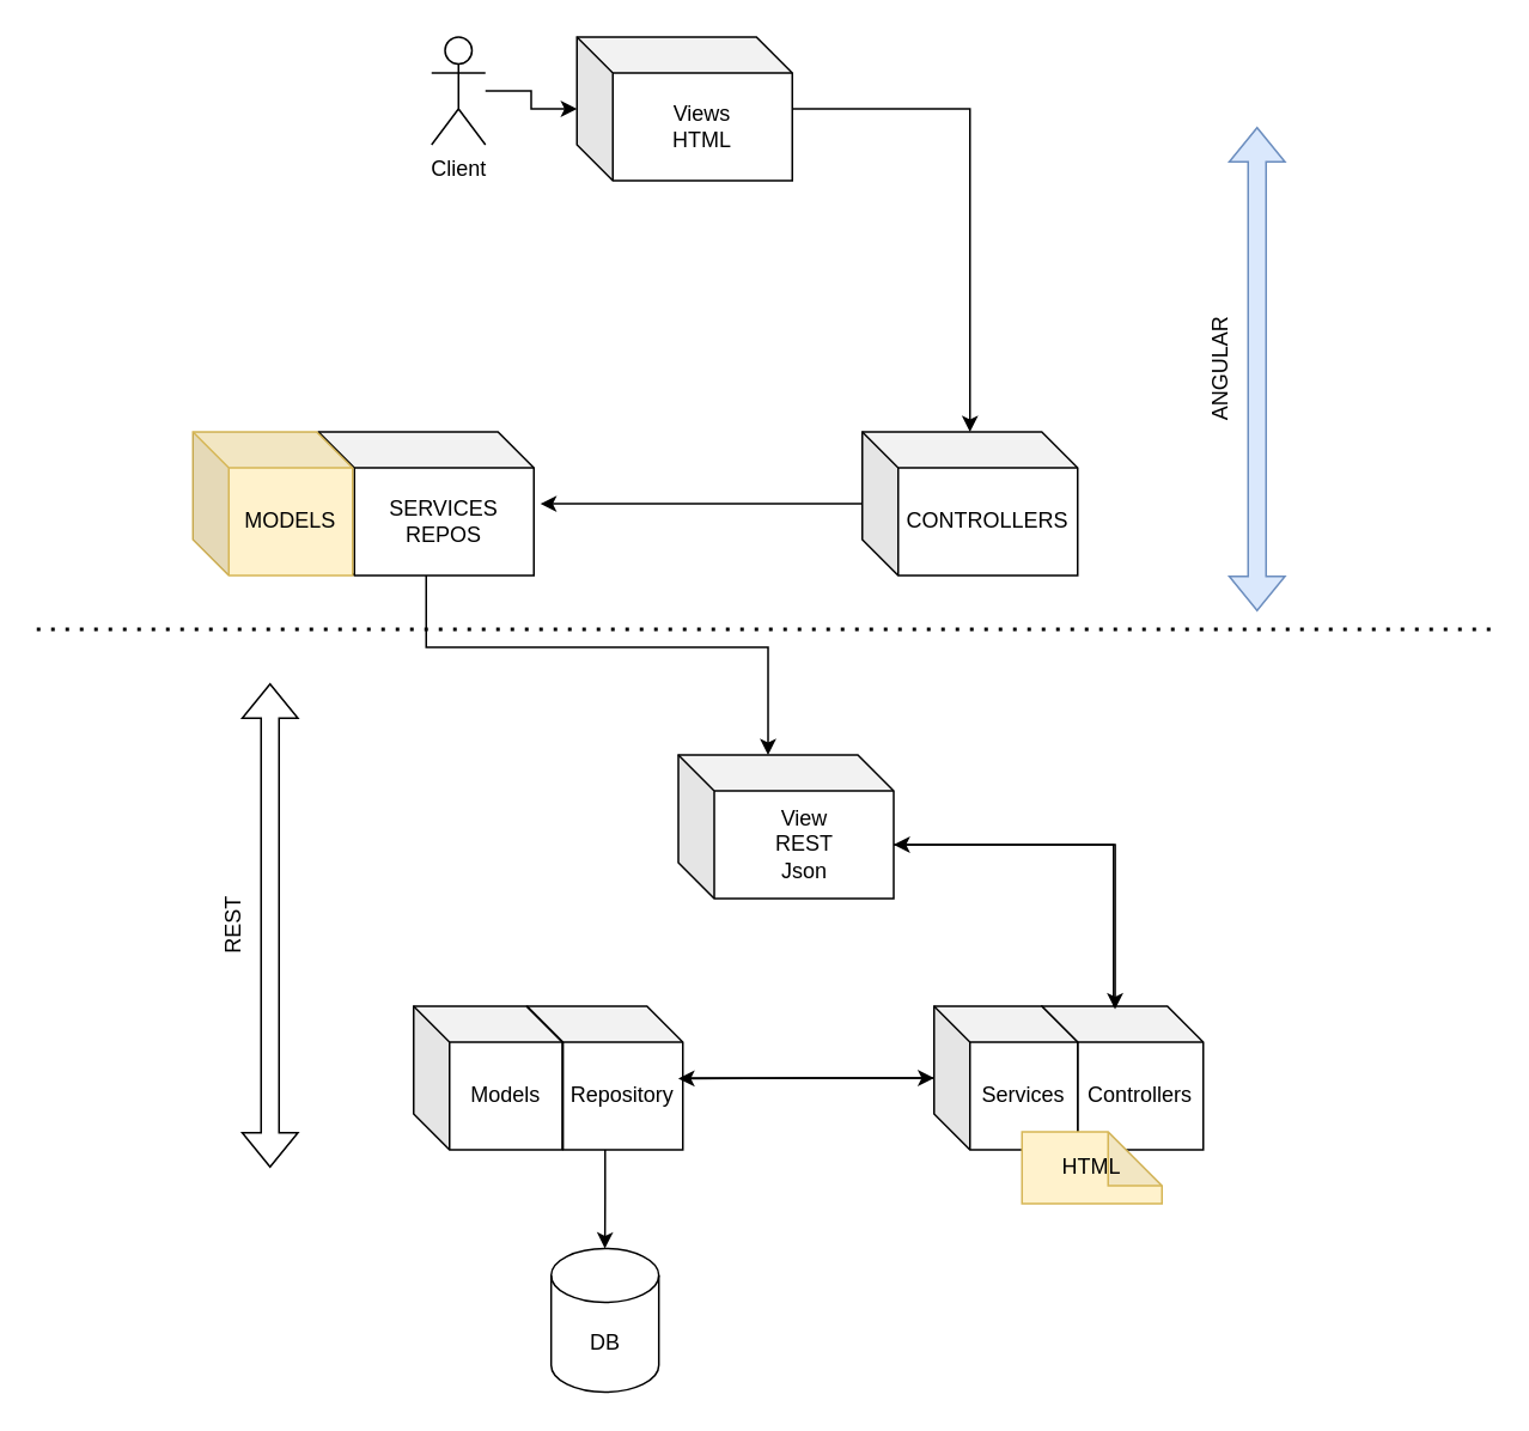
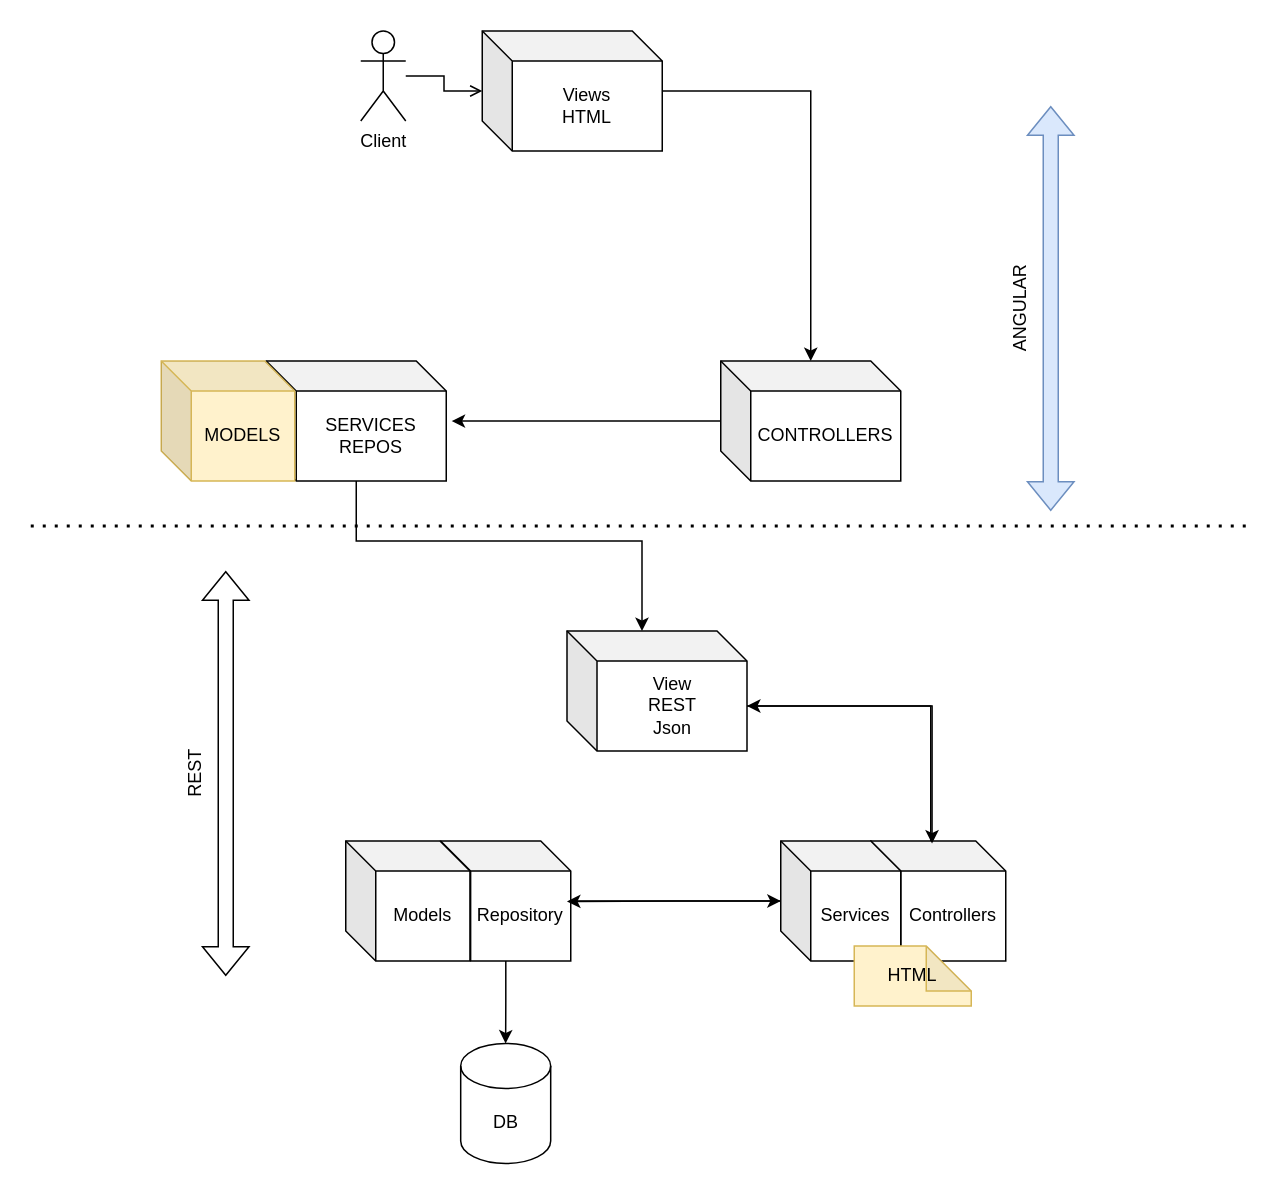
  <mxCell id="0" />
  <mxCell id="1" parent="0" />
  <mxCell id="2" value="Controllers" style="shape=cube;whiteSpace=wrap;html=1;boundedLbl=1;backgroundOutline=1;darkOpacity=0.05;darkOpacity2=0.1;" parent="1" vertex="1"><mxGeometry x="580" y="560" width="90" height="80" as="geometry" /></mxCell>
  <mxCell id="3" value="View&lt;br&gt;REST&lt;br&gt;Json" style="shape=cube;whiteSpace=wrap;html=1;boundedLbl=1;backgroundOutline=1;darkOpacity=0.05;darkOpacity2=0.1;" parent="1" vertex="1"><mxGeometry x="377.5" y="420" width="120" height="80" as="geometry" /></mxCell>
  <mxCell id="4" value="" style="shape=flexArrow;endArrow=classic;startArrow=classic;html=1;rounded=0;" parent="1" edge="1"><mxGeometry width="100" height="100" relative="1" as="geometry"><mxPoint x="150" y="650" as="sourcePoint" /><mxPoint x="150" y="380" as="targetPoint" /></mxGeometry></mxCell>
  <mxCell id="5" value="REST" style="text;html=1;align=center;verticalAlign=middle;whiteSpace=wrap;rounded=0;rotation=-90;" parent="1" vertex="1"><mxGeometry x="100" y="500" width="60" height="30" as="geometry" /></mxCell>
  <mxCell id="6" style="edgeStyle=orthogonalEdgeStyle;rounded=0;orthogonalLoop=1;jettySize=auto;html=1;" parent="1" source="8" target="10" edge="1"><mxGeometry relative="1" as="geometry" /></mxCell>
  <mxCell id="7" style="edgeStyle=orthogonalEdgeStyle;rounded=0;orthogonalLoop=1;jettySize=auto;html=1;" parent="1" source="8" target="11" edge="1"><mxGeometry relative="1" as="geometry" /></mxCell>
  <mxCell id="8" value="Repository" style="shape=cube;whiteSpace=wrap;html=1;boundedLbl=1;backgroundOutline=1;darkOpacity=0.05;darkOpacity2=0.1;" parent="1" vertex="1"><mxGeometry x="293.25" y="560" width="86.75" height="80" as="geometry" /></mxCell>
  <mxCell id="9" value="Models" style="shape=cube;whiteSpace=wrap;html=1;boundedLbl=1;backgroundOutline=1;darkOpacity=0.05;darkOpacity2=0.1;" parent="1" vertex="1"><mxGeometry x="230" y="560" width="82.8" height="80" as="geometry" /></mxCell>
  <mxCell id="10" value="DB" style="shape=cylinder3;whiteSpace=wrap;html=1;boundedLbl=1;backgroundOutline=1;size=15;" parent="1" vertex="1"><mxGeometry x="306.63" y="695" width="60" height="80" as="geometry" /></mxCell>
  <mxCell id="11" value="Services" style="shape=cube;whiteSpace=wrap;html=1;boundedLbl=1;backgroundOutline=1;darkOpacity=0.05;darkOpacity2=0.1;" parent="1" vertex="1"><mxGeometry x="520" y="560" width="80" height="80" as="geometry" /></mxCell>
  <mxCell id="12" style="edgeStyle=orthogonalEdgeStyle;rounded=0;orthogonalLoop=1;jettySize=auto;html=1;entryX=0.971;entryY=0.504;entryDx=0;entryDy=0;entryPerimeter=0;" parent="1" source="11" target="8" edge="1"><mxGeometry relative="1" as="geometry" /></mxCell>
  <mxCell id="13" style="edgeStyle=orthogonalEdgeStyle;rounded=0;orthogonalLoop=1;jettySize=auto;html=1;entryX=0;entryY=0;entryDx=120;entryDy=50;entryPerimeter=0;" parent="1" source="2" target="3" edge="1"><mxGeometry relative="1" as="geometry"><Array as="points"><mxPoint x="620" y="470" /></Array></mxGeometry></mxCell>
  <mxCell id="14" style="edgeStyle=orthogonalEdgeStyle;rounded=0;orthogonalLoop=1;jettySize=auto;html=1;entryX=0.454;entryY=0.021;entryDx=0;entryDy=0;entryPerimeter=0;" parent="1" source="3" target="2" edge="1"><mxGeometry relative="1" as="geometry"><Array as="points"><mxPoint x="621" y="470" /></Array></mxGeometry></mxCell>
- <mxCell id="15" style="edgeStyle=orthogonalEdgeStyle;rounded=0;orthogonalLoop=1;jettySize=auto;html=1;" parent="1" source="16" target="18" edge="1"><mxGeometry relative="1" as="geometry" /></mxCell>
+ <mxCell id="15" style="edgeStyle=orthogonalEdgeStyle;rounded=0;orthogonalLoop=1;jettySize=auto;html=1;endArrow=open;" parent="1" source="16" target="18" edge="1"><mxGeometry relative="1" as="geometry" /></mxCell>
  <mxCell id="16" value="Client" style="shape=umlActor;verticalLabelPosition=bottom;verticalAlign=top;html=1;outlineConnect=0;" parent="1" vertex="1"><mxGeometry x="240" y="20" width="30" height="60" as="geometry" /></mxCell>
  <mxCell id="17" style="edgeStyle=orthogonalEdgeStyle;rounded=0;orthogonalLoop=1;jettySize=auto;html=1;" edge="1" parent="1" source="18" target="19"><mxGeometry relative="1" as="geometry" /></mxCell>
  <mxCell id="18" value="Views&lt;div&gt;HTML&lt;/div&gt;" style="shape=cube;whiteSpace=wrap;html=1;boundedLbl=1;backgroundOutline=1;darkOpacity=0.05;darkOpacity2=0.1;" parent="1" vertex="1"><mxGeometry x="321" y="20" width="120" height="80" as="geometry" /></mxCell>
  <mxCell id="19" value="CONTROLLERS" style="shape=cube;whiteSpace=wrap;html=1;boundedLbl=1;backgroundOutline=1;darkOpacity=0.05;darkOpacity2=0.1;" parent="1" vertex="1"><mxGeometry x="480" y="240" width="120" height="80" as="geometry" /></mxCell>
  <mxCell id="20" value="SERVICES&lt;br&gt;REPOS" style="shape=cube;whiteSpace=wrap;html=1;boundedLbl=1;backgroundOutline=1;darkOpacity=0.05;darkOpacity2=0.1;" parent="1" vertex="1"><mxGeometry x="177" y="240" width="120" height="80" as="geometry" /></mxCell>
  <mxCell id="21" value="MODELS" style="shape=cube;whiteSpace=wrap;html=1;boundedLbl=1;backgroundOutline=1;darkOpacity=0.05;darkOpacity2=0.1;fillColor=#fff2cc;strokeColor=#d6b656;" parent="1" vertex="1"><mxGeometry x="107" y="240" width="89" height="80" as="geometry" /></mxCell>
  <mxCell id="22" style="edgeStyle=orthogonalEdgeStyle;rounded=0;orthogonalLoop=1;jettySize=auto;html=1;entryX=1.03;entryY=0.501;entryDx=0;entryDy=0;entryPerimeter=0;" parent="1" source="19" target="20" edge="1"><mxGeometry relative="1" as="geometry" /></mxCell>
  <mxCell id="23" style="edgeStyle=orthogonalEdgeStyle;rounded=0;orthogonalLoop=1;jettySize=auto;html=1;entryX=0;entryY=0;entryDx=50;entryDy=0;entryPerimeter=0;" parent="1" source="20" target="3" edge="1"><mxGeometry relative="1" as="geometry"><Array as="points"><mxPoint x="237" y="360" /><mxPoint x="427" y="360" /></Array></mxGeometry></mxCell>
  <mxCell id="24" value="HTML" style="shape=note;whiteSpace=wrap;html=1;backgroundOutline=1;darkOpacity=0.05;fillColor=#fff2cc;strokeColor=#d6b656;" parent="1" vertex="1"><mxGeometry x="569" y="630" width="78" height="40" as="geometry" /></mxCell>
  <mxCell id="25" value="" style="shape=flexArrow;endArrow=classic;startArrow=classic;html=1;rounded=0;fillColor=#dae8fc;strokeColor=#6c8ebf;" parent="1" edge="1"><mxGeometry width="100" height="100" relative="1" as="geometry"><mxPoint x="700" y="340" as="sourcePoint" /><mxPoint x="700" y="70" as="targetPoint" /></mxGeometry></mxCell>
  <mxCell id="26" value="ANGULAR" style="text;html=1;align=center;verticalAlign=middle;whiteSpace=wrap;rounded=0;rotation=-90;" parent="1" vertex="1"><mxGeometry x="650" y="190" width="60" height="30" as="geometry" /></mxCell>
  <mxCell id="27" value="" style="endArrow=none;dashed=1;html=1;dashPattern=1 3;strokeWidth=2;rounded=0;" parent="1" edge="1"><mxGeometry width="50" height="50" relative="1" as="geometry"><mxPoint x="20" y="350" as="sourcePoint" /><mxPoint x="830" y="350" as="targetPoint" /></mxGeometry></mxCell>
